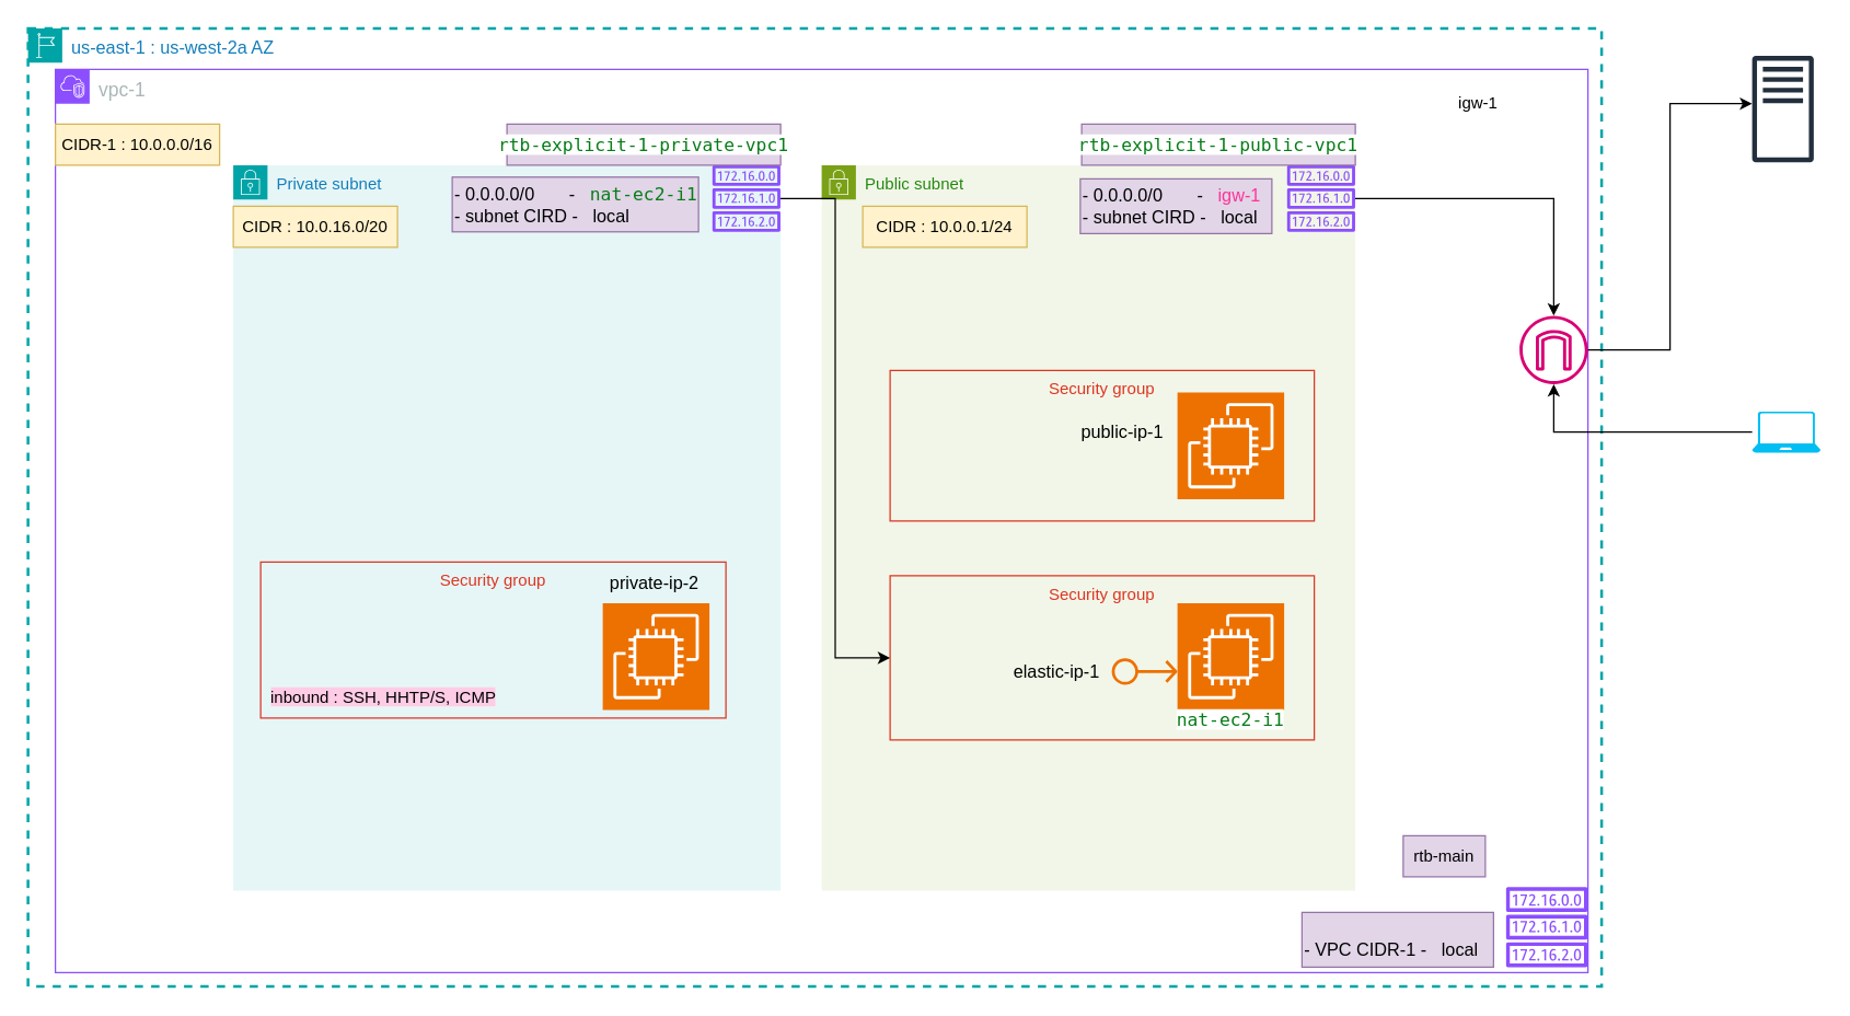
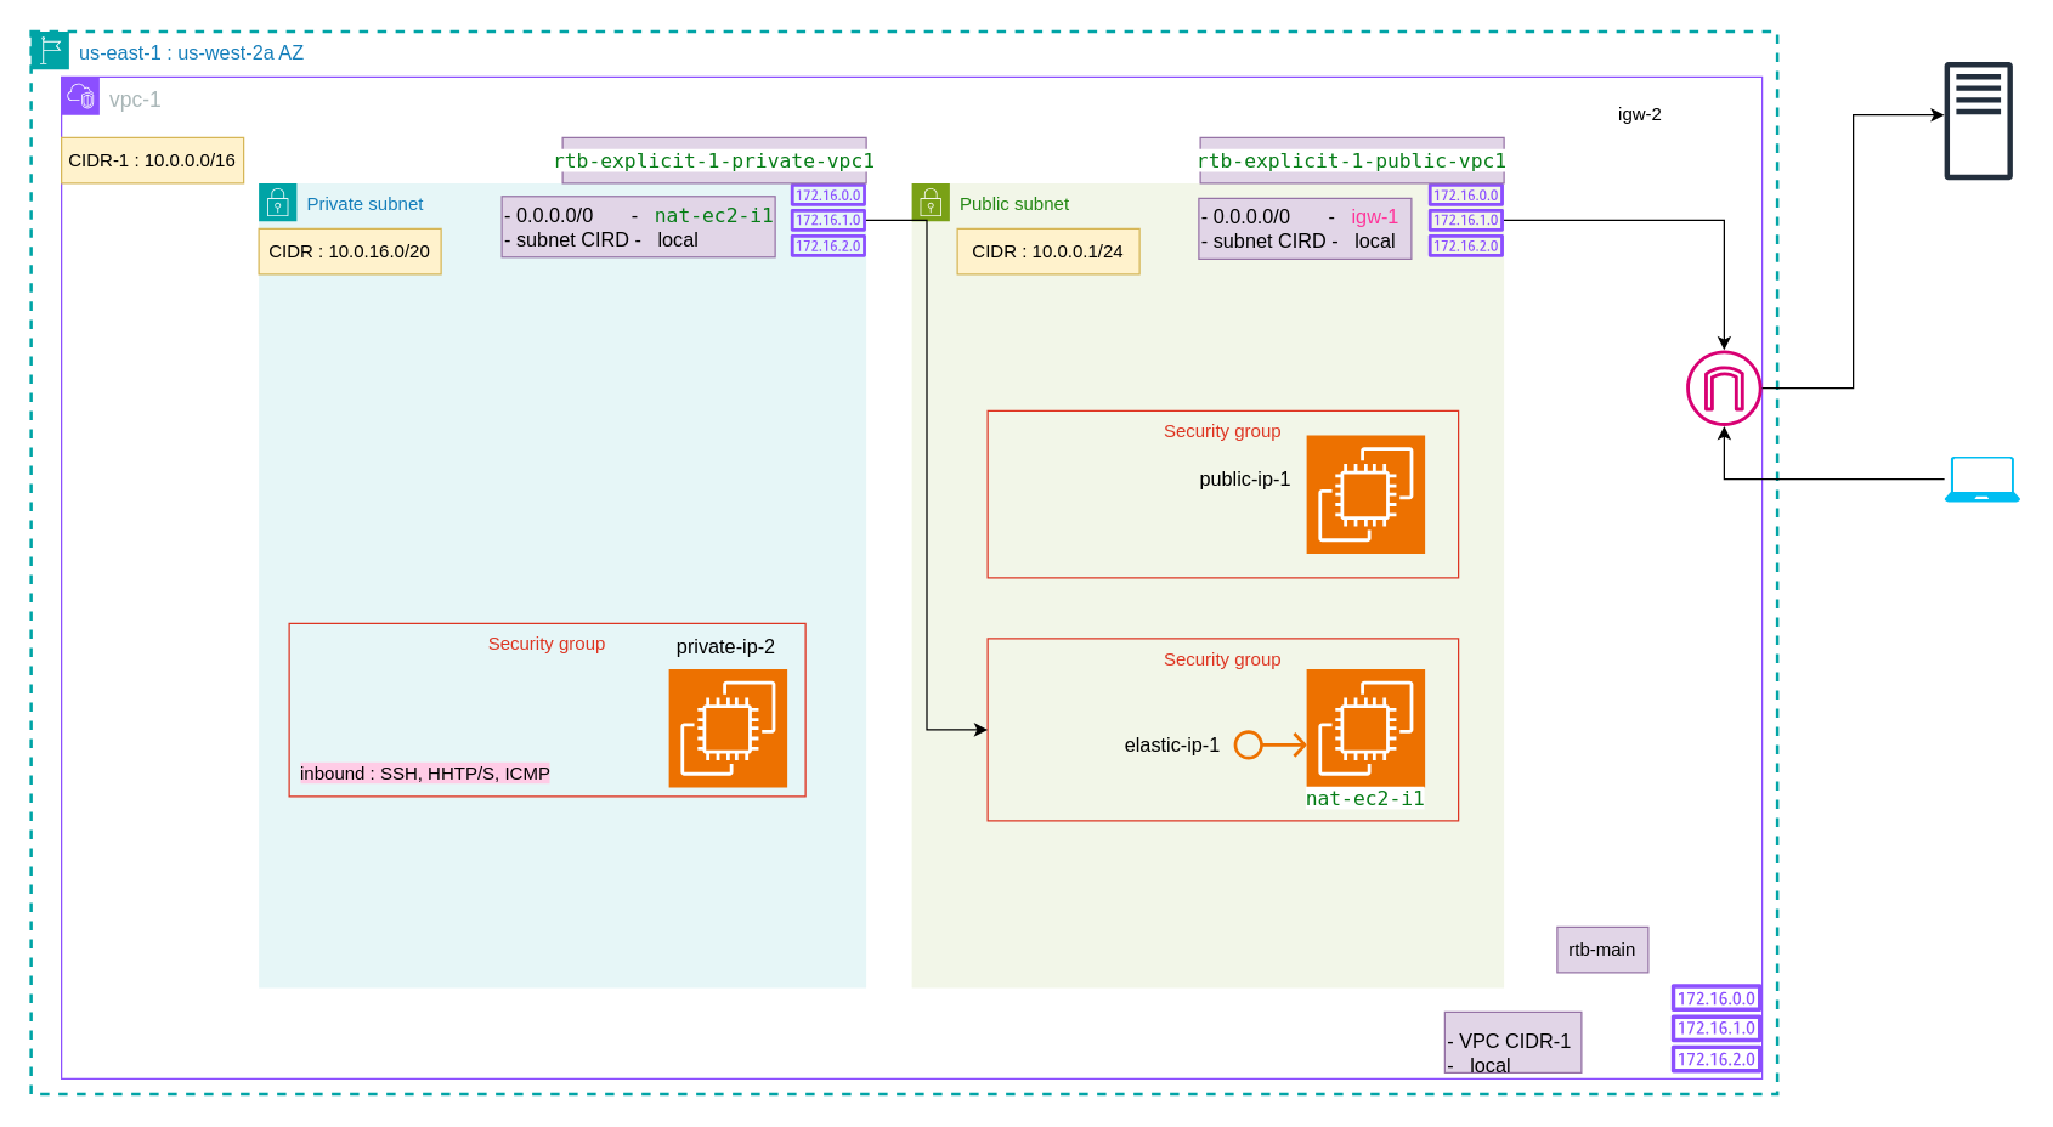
  <mxCell id="0" />
  <mxCell id="1" parent="0" />
  <mxCell id="2" value="&lt;font style=&quot;font-size: 14px;&quot;&gt;vpc-1&lt;/font&gt;" style="points=[[0,0],[0.25,0],[0.5,0],[0.75,0],[1,0],[1,0.25],[1,0.5],[1,0.75],[1,1],[0.75,1],[0.5,1],[0.25,1],[0,1],[0,0.75],[0,0.5],[0,0.25]];outlineConnect=0;gradientColor=none;html=1;whiteSpace=wrap;fontSize=12;fontStyle=0;container=1;pointerEvents=0;collapsible=0;recursiveResize=0;shape=mxgraph.aws4.group;grIcon=mxgraph.aws4.group_vpc2;strokeColor=#8C4FFF;fillColor=none;verticalAlign=top;align=left;spacingLeft=30;fontColor=#AAB7B8;dashed=0;" vertex="1" parent="1"><mxGeometry x="40" y="50" width="1120" height="660" as="geometry" /></mxCell>
  <mxCell id="3" value="&lt;font style=&quot;font-size: 13px;&quot;&gt;us-east-1 : us-west-2a AZ&lt;/font&gt;" style="points=[[0,0],[0.25,0],[0.5,0],[0.75,0],[1,0],[1,0.25],[1,0.5],[1,0.75],[1,1],[0.75,1],[0.5,1],[0.25,1],[0,1],[0,0.75],[0,0.5],[0,0.25]];outlineConnect=0;gradientColor=none;html=1;whiteSpace=wrap;fontSize=12;fontStyle=0;container=1;pointerEvents=0;collapsible=0;recursiveResize=0;shape=mxgraph.aws4.group;grIcon=mxgraph.aws4.group_region;strokeColor=#00A4A6;fillColor=none;verticalAlign=top;align=left;spacingLeft=30;fontColor=#147EBA;dashed=1;strokeWidth=2;" vertex="1" parent="1"><mxGeometry x="20" y="20" width="1150" height="700" as="geometry" /></mxCell>
  <mxCell id="4" value="Private subnet" style="points=[[0,0],[0.25,0],[0.5,0],[0.75,0],[1,0],[1,0.25],[1,0.5],[1,0.75],[1,1],[0.75,1],[0.5,1],[0.25,1],[0,1],[0,0.75],[0,0.5],[0,0.25]];outlineConnect=0;gradientColor=none;html=1;whiteSpace=wrap;fontSize=12;fontStyle=0;container=1;pointerEvents=0;collapsible=0;recursiveResize=0;shape=mxgraph.aws4.group;grIcon=mxgraph.aws4.group_security_group;grStroke=0;strokeColor=#00A4A6;fillColor=#E6F6F7;verticalAlign=top;align=left;spacingLeft=30;fontColor=#147EBA;dashed=0;" vertex="1" parent="3"><mxGeometry x="150" y="100" width="400" height="530" as="geometry" /></mxCell>
  <mxCell id="5" value="" style="sketch=0;outlineConnect=0;fontColor=#232F3E;gradientColor=none;fillColor=#8C4FFF;strokeColor=none;dashed=0;verticalLabelPosition=bottom;verticalAlign=top;align=center;html=1;fontSize=12;fontStyle=0;aspect=fixed;pointerEvents=1;shape=mxgraph.aws4.route_table;" vertex="1" parent="4"><mxGeometry x="350" width="50" height="48.72" as="geometry" /></mxCell>
  <mxCell id="6" value="CIDR : 10.0.16.0/20" style="text;html=1;align=center;verticalAlign=middle;whiteSpace=wrap;rounded=0;fillColor=#fff2cc;strokeColor=#d6b656;" vertex="1" parent="4"><mxGeometry y="30" width="120" height="30" as="geometry" /></mxCell>
  <mxCell id="7" value="&lt;font style=&quot;font-size: 13px;&quot;&gt;- 0.0.0.0/0&amp;nbsp; &amp;nbsp; &amp;nbsp; &amp;nbsp;-&amp;nbsp; &amp;nbsp;&lt;/font&gt;&lt;span style=&quot;color: rgb(6, 125, 23); font-family: &amp;quot;JetBrains Mono&amp;quot;, monospace; font-size: 9.8pt; text-align: center; background-color: initial;&quot;&gt;nat-ec2-i1&lt;/span&gt;&lt;div style=&quot;font-size: 13px;&quot;&gt;&lt;font style=&quot;font-size: 13px;&quot;&gt;- subnet CIRD -&amp;nbsp; &amp;nbsp;local&lt;/font&gt;&lt;/div&gt;" style="text;html=1;align=left;verticalAlign=middle;whiteSpace=wrap;rounded=0;fillColor=#e1d5e7;strokeColor=#9673a6;" vertex="1" parent="4"><mxGeometry x="160" y="8.72" width="180" height="40" as="geometry" /></mxCell>
  <mxCell id="8" value="Public subnet" style="points=[[0,0],[0.25,0],[0.5,0],[0.75,0],[1,0],[1,0.25],[1,0.5],[1,0.75],[1,1],[0.75,1],[0.5,1],[0.25,1],[0,1],[0,0.75],[0,0.5],[0,0.25]];outlineConnect=0;gradientColor=none;html=1;whiteSpace=wrap;fontSize=12;fontStyle=0;container=1;pointerEvents=0;collapsible=0;recursiveResize=0;shape=mxgraph.aws4.group;grIcon=mxgraph.aws4.group_security_group;grStroke=0;strokeColor=#7AA116;fillColor=#F2F6E8;verticalAlign=top;align=left;spacingLeft=30;fontColor=#248814;dashed=0;" vertex="1" parent="3"><mxGeometry x="580" y="100" width="390" height="530" as="geometry" /></mxCell>
  <mxCell id="9" value="Security group" style="fillColor=none;strokeColor=#DD3522;verticalAlign=top;fontStyle=0;fontColor=#DD3522;whiteSpace=wrap;html=1;" vertex="1" parent="8"><mxGeometry x="50" y="300" width="310" height="120" as="geometry" /></mxCell>
  <mxCell id="10" value="" style="sketch=0;points=[[0,0,0],[0.25,0,0],[0.5,0,0],[0.75,0,0],[1,0,0],[0,1,0],[0.25,1,0],[0.5,1,0],[0.75,1,0],[1,1,0],[0,0.25,0],[0,0.5,0],[0,0.75,0],[1,0.25,0],[1,0.5,0],[1,0.75,0]];outlineConnect=0;fontColor=#232F3E;fillColor=#ED7100;strokeColor=#ffffff;dashed=0;verticalLabelPosition=bottom;verticalAlign=top;align=center;html=1;fontSize=12;fontStyle=0;aspect=fixed;shape=mxgraph.aws4.resourceIcon;resIcon=mxgraph.aws4.ec2;" vertex="1" parent="8"><mxGeometry x="260" y="320" width="78" height="78" as="geometry" /></mxCell>
  <mxCell id="11" value="" style="sketch=0;outlineConnect=0;fontColor=#232F3E;gradientColor=none;fillColor=#ED7100;strokeColor=none;dashed=0;verticalLabelPosition=bottom;verticalAlign=top;align=center;html=1;fontSize=12;fontStyle=0;aspect=fixed;pointerEvents=1;shape=mxgraph.aws4.elastic_ip_address;" vertex="1" parent="8"><mxGeometry x="212" y="360" width="48" height="20" as="geometry" /></mxCell>
  <mxCell id="12" value="Security group" style="fillColor=none;strokeColor=#DD3522;verticalAlign=top;fontStyle=0;fontColor=#DD3522;whiteSpace=wrap;html=1;" vertex="1" parent="8"><mxGeometry x="50" y="150" width="310" height="110" as="geometry" /></mxCell>
  <mxCell id="13" value="" style="sketch=0;points=[[0,0,0],[0.25,0,0],[0.5,0,0],[0.75,0,0],[1,0,0],[0,1,0],[0.25,1,0],[0.5,1,0],[0.75,1,0],[1,1,0],[0,0.25,0],[0,0.5,0],[0,0.75,0],[1,0.25,0],[1,0.5,0],[1,0.75,0]];outlineConnect=0;fontColor=#232F3E;fillColor=#ED7100;strokeColor=#ffffff;dashed=0;verticalLabelPosition=bottom;verticalAlign=top;align=center;html=1;fontSize=12;fontStyle=0;aspect=fixed;shape=mxgraph.aws4.resourceIcon;resIcon=mxgraph.aws4.ec2;" vertex="1" parent="8"><mxGeometry x="260" y="166" width="78" height="78" as="geometry" /></mxCell>
  <mxCell id="14" value="&lt;div style=&quot;background-color:#ffffff;color:#080808&quot;&gt;&lt;pre style=&quot;font-family:'JetBrains Mono',monospace;font-size:9.8pt;&quot;&gt;&lt;span style=&quot;color:#067d17;&quot;&gt;nat-ec2-i1&lt;/span&gt;&lt;/pre&gt;&lt;/div&gt;" style="text;html=1;align=center;verticalAlign=middle;whiteSpace=wrap;rounded=0;" vertex="1" parent="8"><mxGeometry x="269" y="390" width="60" height="30" as="geometry" /></mxCell>
  <mxCell id="15" value="&lt;font style=&quot;font-size: 13px;&quot;&gt;elastic-ip-1&lt;/font&gt;" style="text;html=1;align=center;verticalAlign=middle;whiteSpace=wrap;rounded=0;" vertex="1" parent="8"><mxGeometry x="132" y="355" width="80" height="30" as="geometry" /></mxCell>
  <mxCell id="16" value="&lt;font style=&quot;font-size: 13px;&quot;&gt;public-ip-1&lt;/font&gt;" style="text;html=1;align=center;verticalAlign=middle;whiteSpace=wrap;rounded=0;" vertex="1" parent="8"><mxGeometry x="180" y="180" width="80" height="30" as="geometry" /></mxCell>
  <mxCell id="17" value="CIDR : 10.0.0.1/24" style="text;html=1;align=center;verticalAlign=middle;whiteSpace=wrap;rounded=0;fillColor=#fff2cc;strokeColor=#d6b656;" vertex="1" parent="8"><mxGeometry x="30" y="30" width="120" height="30" as="geometry" /></mxCell>
  <mxCell id="18" value="&lt;font style=&quot;font-size: 13px;&quot;&gt;- 0.0.0.0/0&amp;nbsp; &amp;nbsp; &amp;nbsp; &amp;nbsp;-&amp;nbsp; &amp;nbsp;&lt;font color=&quot;#ff3399&quot;&gt;igw-1&lt;/font&gt;&lt;/font&gt;&lt;div style=&quot;font-size: 13px;&quot;&gt;&lt;font style=&quot;font-size: 13px;&quot;&gt;- subnet CIRD -&amp;nbsp; &amp;nbsp;local&lt;/font&gt;&lt;/div&gt;" style="text;html=1;align=left;verticalAlign=middle;whiteSpace=wrap;rounded=0;fillColor=#e1d5e7;strokeColor=#9673a6;" vertex="1" parent="8"><mxGeometry x="189" y="10" width="140" height="40" as="geometry" /></mxCell>
  <mxCell id="19" style="edgeStyle=orthogonalEdgeStyle;rounded=0;orthogonalLoop=1;jettySize=auto;html=1;" edge="1" parent="3" source="20" target="23"><mxGeometry relative="1" as="geometry" /></mxCell>
  <mxCell id="20" value="" style="sketch=0;outlineConnect=0;fontColor=#232F3E;gradientColor=none;fillColor=#8C4FFF;strokeColor=none;dashed=0;verticalLabelPosition=bottom;verticalAlign=top;align=center;html=1;fontSize=12;fontStyle=0;aspect=fixed;pointerEvents=1;shape=mxgraph.aws4.route_table;" vertex="1" parent="3"><mxGeometry x="920" y="100" width="50" height="48.72" as="geometry" /></mxCell>
  <mxCell id="21" value="Security group" style="fillColor=none;strokeColor=#DD3522;verticalAlign=top;fontStyle=0;fontColor=#DD3522;whiteSpace=wrap;html=1;" vertex="1" parent="3"><mxGeometry x="170" y="390" width="340" height="114" as="geometry" /></mxCell>
  <mxCell id="22" value="" style="sketch=0;points=[[0,0,0],[0.25,0,0],[0.5,0,0],[0.75,0,0],[1,0,0],[0,1,0],[0.25,1,0],[0.5,1,0],[0.75,1,0],[1,1,0],[0,0.25,0],[0,0.5,0],[0,0.75,0],[1,0.25,0],[1,0.5,0],[1,0.75,0]];outlineConnect=0;fontColor=#232F3E;fillColor=#ED7100;strokeColor=#ffffff;dashed=0;verticalLabelPosition=bottom;verticalAlign=top;align=center;html=1;fontSize=12;fontStyle=0;aspect=fixed;shape=mxgraph.aws4.resourceIcon;resIcon=mxgraph.aws4.ec2;" vertex="1" parent="3"><mxGeometry x="420" y="420" width="78" height="78" as="geometry" /></mxCell>
  <mxCell id="23" value="" style="sketch=0;outlineConnect=0;fillColor=#d80073;strokeColor=#A50040;dashed=0;verticalLabelPosition=bottom;verticalAlign=top;align=center;html=1;fontSize=12;fontStyle=0;aspect=fixed;pointerEvents=1;shape=mxgraph.aws4.internet_gateway;fontColor=#ffffff;" vertex="1" parent="3"><mxGeometry x="1090" y="210" width="50" height="50" as="geometry" /></mxCell>
  <mxCell id="24" style="edgeStyle=orthogonalEdgeStyle;rounded=0;orthogonalLoop=1;jettySize=auto;html=1;entryX=0;entryY=0.5;entryDx=0;entryDy=0;" edge="1" parent="3" source="5" target="9"><mxGeometry relative="1" as="geometry" /></mxCell>
  <mxCell id="25" value="&lt;font style=&quot;font-size: 13px;&quot;&gt;private-ip-2&lt;/font&gt;" style="text;html=1;align=center;verticalAlign=middle;whiteSpace=wrap;rounded=0;" vertex="1" parent="3"><mxGeometry x="418" y="390" width="80" height="30" as="geometry" /></mxCell>
  <mxCell id="26" value="" style="sketch=0;outlineConnect=0;fontColor=#232F3E;gradientColor=none;fillColor=#8C4FFF;strokeColor=none;dashed=0;verticalLabelPosition=bottom;verticalAlign=top;align=center;html=1;fontSize=12;fontStyle=0;aspect=fixed;pointerEvents=1;shape=mxgraph.aws4.route_table;" vertex="1" parent="3"><mxGeometry x="1080" y="627.54" width="60" height="58.46" as="geometry" /></mxCell>
  <mxCell id="27" value="rtb-main" style="text;html=1;align=center;verticalAlign=middle;whiteSpace=wrap;rounded=0;fillColor=#e1d5e7;strokeColor=#9673a6;" vertex="1" parent="3"><mxGeometry x="1005" y="590" width="60" height="30" as="geometry" /></mxCell>
- <mxCell id="28" value="igw-1" style="text;html=1;align=center;verticalAlign=middle;whiteSpace=wrap;rounded=0;" vertex="1" parent="3"><mxGeometry x="1030" y="40" width="60" height="30" as="geometry" /></mxCell>
+ <mxCell id="28" value="igw-2" style="text;html=1;align=center;verticalAlign=middle;whiteSpace=wrap;rounded=0;" vertex="1" parent="3"><mxGeometry x="1030" y="40" width="60" height="30" as="geometry" /></mxCell>
  <mxCell id="29" value="&lt;span style=&quot;background-color: rgb(255, 204, 230);&quot;&gt;inbound : SSH, HHTP/S, ICMP&lt;/span&gt;" style="text;html=1;align=center;verticalAlign=middle;whiteSpace=wrap;rounded=0;" vertex="1" parent="3"><mxGeometry x="170" y="474" width="180" height="30" as="geometry" /></mxCell>
  <mxCell id="30" value="CIDR-1 : 10.0.0.0/16" style="text;html=1;align=center;verticalAlign=middle;whiteSpace=wrap;rounded=0;fillColor=#fff2cc;strokeColor=#d6b656;" vertex="1" parent="3"><mxGeometry x="20" y="70" width="120" height="30" as="geometry" /></mxCell>
  <mxCell id="31" value="&lt;div style=&quot;background-color:#ffffff;color:#080808&quot;&gt;&lt;pre style=&quot;font-family:'JetBrains Mono',monospace;font-size:9.8pt;&quot;&gt;&lt;span style=&quot;color:#067d17;&quot;&gt;rtb-explicit-1-private-vpc1&lt;/span&gt;&lt;/pre&gt;&lt;/div&gt;" style="text;html=1;align=center;verticalAlign=middle;whiteSpace=wrap;rounded=0;fillColor=#e1d5e7;strokeColor=#9673a6;" vertex="1" parent="3"><mxGeometry x="350" y="70" width="200" height="30" as="geometry" /></mxCell>
  <mxCell id="32" value="&lt;div style=&quot;background-color:#ffffff;color:#080808&quot;&gt;&lt;pre style=&quot;font-family:'JetBrains Mono',monospace;font-size:9.8pt;&quot;&gt;&lt;span style=&quot;color:#067d17;&quot;&gt;rtb-explicit-1-public-vpc1&lt;/span&gt;&lt;/pre&gt;&lt;/div&gt;" style="text;html=1;align=center;verticalAlign=middle;whiteSpace=wrap;rounded=0;fillColor=#e1d5e7;strokeColor=#9673a6;" vertex="1" parent="3"><mxGeometry x="770" y="70" width="200" height="30" as="geometry" /></mxCell>
- <mxCell id="33" value="&lt;br&gt;&lt;div style=&quot;font-size: 13px;&quot;&gt;&lt;font style=&quot;font-size: 13px;&quot;&gt;- VPC CIDR-1 -&amp;nbsp; &amp;nbsp;local&lt;/font&gt;&lt;/div&gt;" style="text;html=1;align=left;verticalAlign=middle;whiteSpace=wrap;rounded=0;fillColor=#e1d5e7;strokeColor=#9673a6;" vertex="1" parent="3"><mxGeometry x="931" y="646" width="140" height="40" as="geometry" /></mxCell>
+ <mxCell id="33" value="&lt;br&gt;&lt;div style=&quot;font-size: 13px;&quot;&gt;&lt;font style=&quot;font-size: 13px;&quot;&gt;- VPC CIDR-1 -&amp;nbsp; &amp;nbsp;local&lt;/font&gt;&lt;/div&gt;" style="text;html=1;align=left;verticalAlign=middle;whiteSpace=wrap;rounded=0;fillColor=#e1d5e7;strokeColor=#9673a6;" vertex="1" parent="3"><mxGeometry x="931" y="646" width="90" height="40" as="geometry" /></mxCell>
  <mxCell id="34" value="" style="sketch=0;outlineConnect=0;fontColor=#232F3E;gradientColor=none;fillColor=#232F3D;strokeColor=none;dashed=0;verticalLabelPosition=bottom;verticalAlign=top;align=center;html=1;fontSize=12;fontStyle=0;aspect=fixed;pointerEvents=1;shape=mxgraph.aws4.traditional_server;" vertex="1" parent="1"><mxGeometry x="1280" y="40" width="45" height="78" as="geometry" /></mxCell>
  <mxCell id="35" style="edgeStyle=orthogonalEdgeStyle;rounded=0;orthogonalLoop=1;jettySize=auto;html=1;entryX=0;entryY=0.449;entryDx=0;entryDy=0;entryPerimeter=0;" edge="1" parent="1" source="23" target="34"><mxGeometry relative="1" as="geometry" /></mxCell>
  <mxCell id="36" style="edgeStyle=orthogonalEdgeStyle;rounded=0;orthogonalLoop=1;jettySize=auto;html=1;" edge="1" parent="1" source="37" target="23"><mxGeometry relative="1" as="geometry" /></mxCell>
  <mxCell id="37" value="" style="verticalLabelPosition=bottom;html=1;verticalAlign=top;align=center;strokeColor=none;fillColor=#00BEF2;shape=mxgraph.azure.laptop;pointerEvents=1;" vertex="1" parent="1"><mxGeometry x="1280" y="300" width="50" height="30" as="geometry" /></mxCell>
